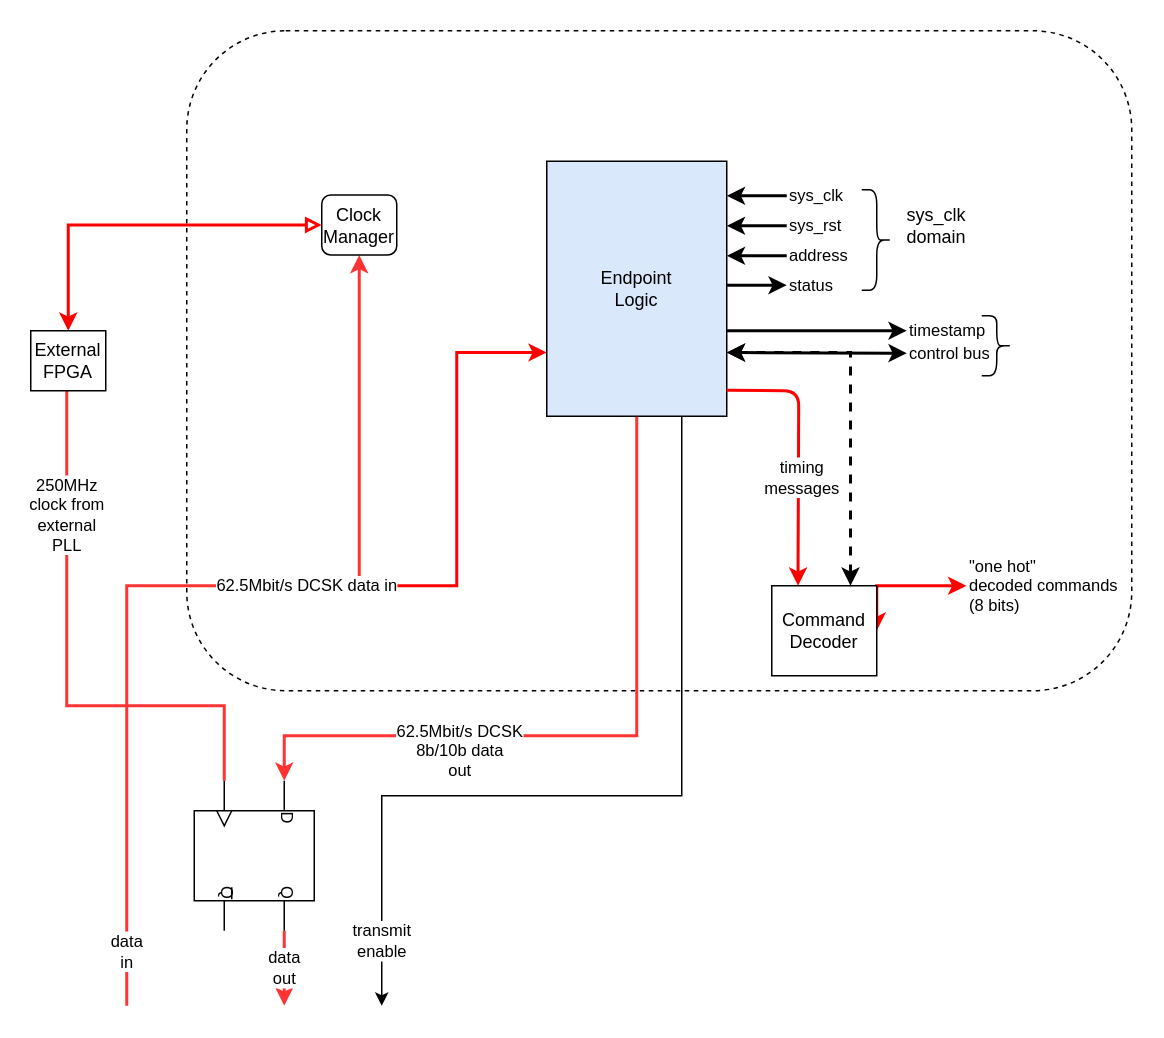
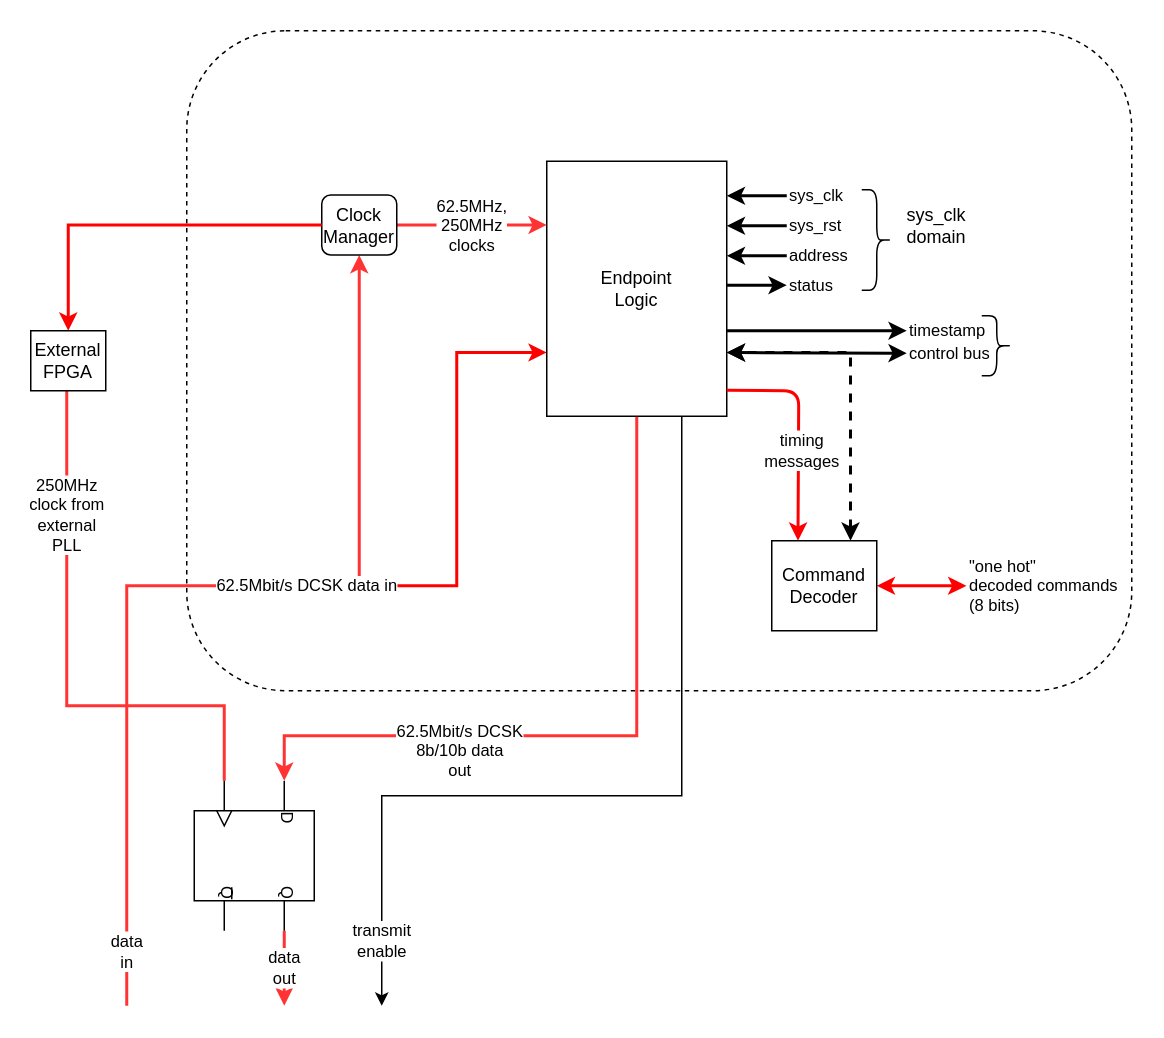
  <mxCell id="0" />
  <mxCell id="1" parent="0" />
  <mxCell id="2" value="" style="rounded=1;whiteSpace=wrap;html=1;dashed=1;" parent="1" vertex="1"><mxGeometry x="124" y="20" width="630" height="440" as="geometry" /></mxCell>
  <mxCell id="3" value="250MHz&lt;div&gt;clock from &lt;br&gt;&lt;/div&gt;&lt;div&gt;external&lt;/div&gt;&lt;div&gt;PLL&lt;br&gt;&lt;/div&gt;" style="edgeStyle=orthogonalEdgeStyle;rounded=0;orthogonalLoop=1;jettySize=auto;html=1;exitX=0.5;exitY=1;exitDx=0;exitDy=0;entryX=0;entryY=0.75;entryDx=0;entryDy=0;entryPerimeter=0;endArrow=none;endFill=0;strokeWidth=2;strokeColor=#FF3333;" parent="1" source="26" target="5" edge="1"><mxGeometry x="-0.54" relative="1" as="geometry"><mxPoint x="149" y="310" as="sourcePoint" /><Array as="points"><mxPoint x="44" y="260" /><mxPoint x="44" y="470" /><mxPoint x="149" y="470" /></Array><mxPoint as="offset" /></mxGeometry></mxCell>
  <mxCell id="4" value="&lt;div&gt;data&lt;/div&gt;&lt;div&gt;out&lt;br&gt;&lt;/div&gt;" style="edgeStyle=orthogonalEdgeStyle;rounded=0;orthogonalLoop=1;jettySize=auto;html=1;exitX=1;exitY=0.25;exitDx=0;exitDy=0;exitPerimeter=0;startArrow=none;startFill=0;endArrow=classic;endFill=1;strokeColor=#FF3333;strokeWidth=2;" parent="1" source="5" edge="1"><mxGeometry relative="1" as="geometry"><mxPoint x="189" y="670" as="targetPoint" /></mxGeometry></mxCell>
  <mxCell id="5" value="" style="verticalLabelPosition=bottom;shadow=0;dashed=0;align=center;html=1;verticalAlign=top;shape=mxgraph.electrical.logic_gates.d_type_flip-flop;rotation=90;" parent="1" vertex="1"><mxGeometry x="119" y="530" width="100" height="80" as="geometry" /></mxCell>
  <mxCell id="6" value="62.5Mbit/s DCSK&lt;br&gt;&lt;div&gt;8b/10b data &lt;br&gt;&lt;/div&gt;&lt;div&gt;out&lt;br&gt;&lt;/div&gt;" style="edgeStyle=orthogonalEdgeStyle;rounded=0;orthogonalLoop=1;jettySize=auto;html=1;exitX=0.5;exitY=1;exitDx=0;exitDy=0;entryX=0;entryY=0.25;entryDx=0;entryDy=0;entryPerimeter=0;startArrow=none;startFill=0;endArrow=classic;endFill=1;strokeColor=#FF3333;strokeWidth=2;" parent="1" source="9" target="5" edge="1"><mxGeometry x="0.387" y="10" relative="1" as="geometry"><Array as="points"><mxPoint x="424" y="490" /><mxPoint x="189" y="490" /></Array><mxPoint as="offset" /></mxGeometry></mxCell>
  <mxCell id="7" value="&lt;div&gt;transmit &lt;br&gt;&lt;/div&gt;&lt;div&gt;enable&lt;/div&gt;" style="edgeStyle=orthogonalEdgeStyle;rounded=0;orthogonalLoop=1;jettySize=auto;html=1;exitX=0.75;exitY=1;exitDx=0;exitDy=0;startArrow=none;startFill=0;endArrow=classic;endFill=1;strokeColor=#000000;strokeWidth=1;" parent="1" source="9" edge="1"><mxGeometry x="0.855" relative="1" as="geometry"><mxPoint x="254" y="670" as="targetPoint" /><Array as="points"><mxPoint x="454" y="530" /><mxPoint x="254" y="530" /></Array><mxPoint as="offset" /></mxGeometry></mxCell>
  <mxCell id="8" style="edgeStyle=orthogonalEdgeStyle;rounded=0;orthogonalLoop=1;jettySize=auto;html=1;exitX=0;exitY=0.75;exitDx=0;exitDy=0;strokeColor=#FF0000;strokeWidth=2;startArrow=classic;startFill=1;endArrow=none;endFill=0;" edge="1" parent="1" source="9"><mxGeometry relative="1" as="geometry"><mxPoint x="224" y="390" as="targetPoint" /><Array as="points"><mxPoint x="304" y="235" /><mxPoint x="304" y="390" /></Array></mxGeometry></mxCell>
- <mxCell id="9" value="&lt;div&gt;Endpoint&lt;/div&gt;&lt;div&gt;Logic&lt;br&gt;&lt;/div&gt;" style="rounded=0;whiteSpace=wrap;html=1;fillColor=#dae8fc;" parent="1" vertex="1"><mxGeometry x="364" y="107" width="120" height="170" as="geometry" /></mxCell>
+ <mxCell id="9" value="&lt;div&gt;Endpoint&lt;/div&gt;&lt;div&gt;Logic&lt;br&gt;&lt;/div&gt;" style="rounded=0;whiteSpace=wrap;html=1;" parent="1" vertex="1"><mxGeometry x="364" y="107" width="120" height="170" as="geometry" /></mxCell>
+ <mxCell id="10" value="&lt;div&gt;62.5MHz,&lt;/div&gt;&lt;div&gt;250MHz&lt;/div&gt;&lt;div&gt;clocks&lt;br&gt;&lt;/div&gt;" style="edgeStyle=orthogonalEdgeStyle;rounded=0;orthogonalLoop=1;jettySize=auto;html=1;exitX=1;exitY=0.5;exitDx=0;exitDy=0;startArrow=none;startFill=0;endArrow=classic;endFill=1;strokeColor=#FF3333;strokeWidth=2;entryX=0;entryY=0.25;entryDx=0;entryDy=0;" parent="1" source="13" target="9" edge="1"><mxGeometry relative="1" as="geometry"><mxPoint x="354" y="192" as="targetPoint" /><Array as="points"><mxPoint x="314" y="150" /><mxPoint x="314" y="150" /></Array></mxGeometry></mxCell>
  <mxCell id="11" value="62.5Mbit/s DCSK data in" style="edgeStyle=orthogonalEdgeStyle;rounded=0;orthogonalLoop=1;jettySize=auto;html=1;exitX=0.5;exitY=1;exitDx=0;exitDy=0;startArrow=classic;startFill=1;endArrow=none;endFill=0;strokeColor=#FF3333;strokeWidth=2;" parent="1" source="13" edge="1"><mxGeometry x="-0.22" relative="1" as="geometry"><mxPoint x="84" y="670" as="targetPoint" /><mxPoint x="379" y="320" as="sourcePoint" /><Array as="points"><mxPoint x="239" y="390" /><mxPoint x="84" y="390" /></Array><mxPoint as="offset" /></mxGeometry></mxCell>
  <mxCell id="12" value="&lt;div&gt;data&lt;/div&gt;&lt;div&gt;in&lt;br&gt;&lt;/div&gt;" style="edgeLabel;html=1;align=center;verticalAlign=middle;resizable=0;points=[];" vertex="1" connectable="0" parent="11"><mxGeometry x="0.89" y="-1" relative="1" as="geometry"><mxPoint as="offset" /></mxGeometry></mxCell>
  <mxCell id="13" value="&lt;div&gt;Clock&lt;/div&gt;&lt;div&gt;Manager&lt;br&gt;&lt;/div&gt;" style="whiteSpace=wrap;html=1;rounded=1;" parent="1" vertex="1"><mxGeometry x="214" y="129.5" width="50" height="40" as="geometry" /></mxCell>
  <mxCell id="14" value="" style="shape=curlyBracket;whiteSpace=wrap;html=1;rounded=1;rotation=-180;" parent="1" vertex="1"><mxGeometry x="574" y="126" width="20" height="67" as="geometry" /></mxCell>
  <mxCell id="15" value="sys_clk" style="endArrow=classic;html=1;strokeColor=#000000;strokeWidth=2;align=left;" parent="1" edge="1"><mxGeometry x="-1" width="50" height="50" relative="1" as="geometry"><mxPoint x="524" y="130" as="sourcePoint" /><mxPoint x="484" y="130" as="targetPoint" /><mxPoint as="offset" /></mxGeometry></mxCell>
  <mxCell id="16" value="sys_rst" style="endArrow=classic;html=1;strokeColor=#000000;strokeWidth=2;align=left;" parent="1" edge="1"><mxGeometry x="-1" width="50" height="50" relative="1" as="geometry"><mxPoint x="524" y="150" as="sourcePoint" /><mxPoint x="484" y="150" as="targetPoint" /><mxPoint as="offset" /></mxGeometry></mxCell>
  <mxCell id="17" value="address" style="endArrow=classic;html=1;strokeColor=#000000;strokeWidth=2;align=left;" parent="1" edge="1"><mxGeometry x="-1" width="50" height="50" relative="1" as="geometry"><mxPoint x="524" y="170" as="sourcePoint" /><mxPoint x="484" y="170" as="targetPoint" /><mxPoint as="offset" /></mxGeometry></mxCell>
  <mxCell id="18" value="status" style="endArrow=none;html=1;strokeColor=#000000;strokeWidth=2;startArrow=classic;startFill=1;endFill=0;align=left;" parent="1" edge="1"><mxGeometry x="-1" width="50" height="50" relative="1" as="geometry"><mxPoint x="524" y="189.66" as="sourcePoint" /><mxPoint x="484" y="189.66" as="targetPoint" /><mxPoint as="offset" /></mxGeometry></mxCell>
  <mxCell id="19" value="timestamp" style="endArrow=none;html=1;strokeColor=#000000;strokeWidth=2;startArrow=classic;startFill=1;endFill=0;align=left;" parent="1" edge="1"><mxGeometry x="-1" width="50" height="50" relative="1" as="geometry"><mxPoint x="604" y="220" as="sourcePoint" /><mxPoint x="484" y="220" as="targetPoint" /><mxPoint as="offset" /></mxGeometry></mxCell>
  <mxCell id="20" value="control bus" style="endArrow=classic;html=1;strokeColor=#000000;strokeWidth=2;startArrow=classic;startFill=1;endFill=1;align=left;entryX=1;entryY=0.75;entryDx=0;entryDy=0;" parent="1" edge="1" target="9"><mxGeometry x="-1" width="50" height="50" relative="1" as="geometry"><mxPoint x="604" y="235" as="sourcePoint" /><mxPoint x="484" y="240" as="targetPoint" /><mxPoint as="offset" /></mxGeometry></mxCell>
  <mxCell id="21" value="&lt;div align=&quot;center&quot;&gt;timing&lt;/div&gt;&lt;div align=&quot;center&quot;&gt;messages&lt;/div&gt;" style="endArrow=none;html=1;strokeColor=#FF0000;strokeWidth=2;startArrow=classic;startFill=1;endFill=0;align=center;exitX=0.25;exitY=0;exitDx=0;exitDy=0;" parent="1" edge="1" source="28"><mxGeometry x="-0.189" y="-2" width="50" height="50" relative="1" as="geometry"><mxPoint x="544" y="260" as="sourcePoint" /><mxPoint x="484" y="259.66" as="targetPoint" /><mxPoint as="offset" /><Array as="points"><mxPoint x="532" y="260" /></Array></mxGeometry></mxCell>
  <mxCell id="22" value="" style="shape=curlyBracket;whiteSpace=wrap;html=1;rounded=1;rotation=-180;" parent="1" vertex="1"><mxGeometry x="654" y="210" width="20" height="40" as="geometry" /></mxCell>
  <mxCell id="23" value="&lt;div&gt;sys_clk&lt;/div&gt;&lt;div&gt;domain&lt;br&gt;&lt;/div&gt;" style="text;html=1;strokeColor=none;fillColor=none;align=center;verticalAlign=middle;whiteSpace=wrap;rounded=0;" parent="1" vertex="1"><mxGeometry x="604" y="139.5" width="40" height="20" as="geometry" /></mxCell>
- <mxCell id="24" style="edgeStyle=orthogonalEdgeStyle;rounded=0;orthogonalLoop=1;jettySize=auto;html=1;exitX=0.5;exitY=0;exitDx=0;exitDy=0;entryX=0;entryY=0.5;entryDx=0;entryDy=0;strokeColor=#FF0000;strokeWidth=2;startArrow=classic;startFill=1;endArrow=block;endFill=0;" edge="1" parent="1" source="26" target="13"><mxGeometry relative="1" as="geometry" /></mxCell>
+ <mxCell id="24" style="edgeStyle=orthogonalEdgeStyle;rounded=0;orthogonalLoop=1;jettySize=auto;html=1;exitX=0.5;exitY=0;exitDx=0;exitDy=0;entryX=0;entryY=0.5;entryDx=0;entryDy=0;strokeColor=#FF0000;strokeWidth=2;startArrow=classic;startFill=1;endArrow=none;endFill=0;" edge="1" parent="1" source="26" target="13"><mxGeometry relative="1" as="geometry" /></mxCell>
  <mxCell id="25" value="&lt;div align=&quot;left&quot;&gt;&quot;one hot&quot; &lt;br&gt;&lt;/div&gt;&lt;div align=&quot;left&quot;&gt;decoded commands&lt;/div&gt;&lt;div align=&quot;left&quot;&gt;(8 bits)&lt;br&gt;&lt;/div&gt;" style="edgeStyle=orthogonalEdgeStyle;rounded=0;orthogonalLoop=1;jettySize=auto;html=1;exitX=1;exitY=0.5;exitDx=0;exitDy=0;entryX=0.825;entryY=0.841;entryDx=0;entryDy=0;entryPerimeter=0;strokeColor=#FF0000;strokeWidth=2;startArrow=classic;startFill=1;endArrow=classic;endFill=1;align=left;" edge="1" parent="1" source="28" target="2"><mxGeometry x="1" relative="1" as="geometry"><Array as="points"><mxPoint x="634" y="390" /><mxPoint x="634" y="390" /></Array><mxPoint as="offset" /></mxGeometry></mxCell>
  <mxCell id="26" value="&lt;div&gt;External&lt;/div&gt;&lt;div&gt;FPGA&lt;br&gt;&lt;/div&gt;" style="rounded=0;whiteSpace=wrap;html=1;" vertex="1" parent="1"><mxGeometry x="20" y="220" width="50" height="40" as="geometry" /></mxCell>
  <mxCell id="27" style="edgeStyle=orthogonalEdgeStyle;rounded=0;orthogonalLoop=1;jettySize=auto;html=1;exitX=0.75;exitY=0;exitDx=0;exitDy=0;entryX=1;entryY=0.75;entryDx=0;entryDy=0;strokeColor=#000000;strokeWidth=2;startArrow=classic;startFill=1;endArrow=classic;endFill=1;dashed=1;" edge="1" parent="1" source="28" target="9"><mxGeometry relative="1" as="geometry" /></mxCell>
- <mxCell id="28" value="&lt;div&gt;Command&lt;/div&gt;&lt;div&gt;Decoder&lt;br&gt;&lt;/div&gt;" style="rounded=0;whiteSpace=wrap;html=1;" vertex="1" parent="1"><mxGeometry x="514" y="390" width="70" height="60" as="geometry" /></mxCell>
+ <mxCell id="28" value="&lt;div&gt;Command&lt;/div&gt;&lt;div&gt;Decoder&lt;br&gt;&lt;/div&gt;" style="rounded=0;whiteSpace=wrap;html=1;" vertex="1" parent="1"><mxGeometry x="514" y="360" width="70" height="60" as="geometry" /></mxCell>
